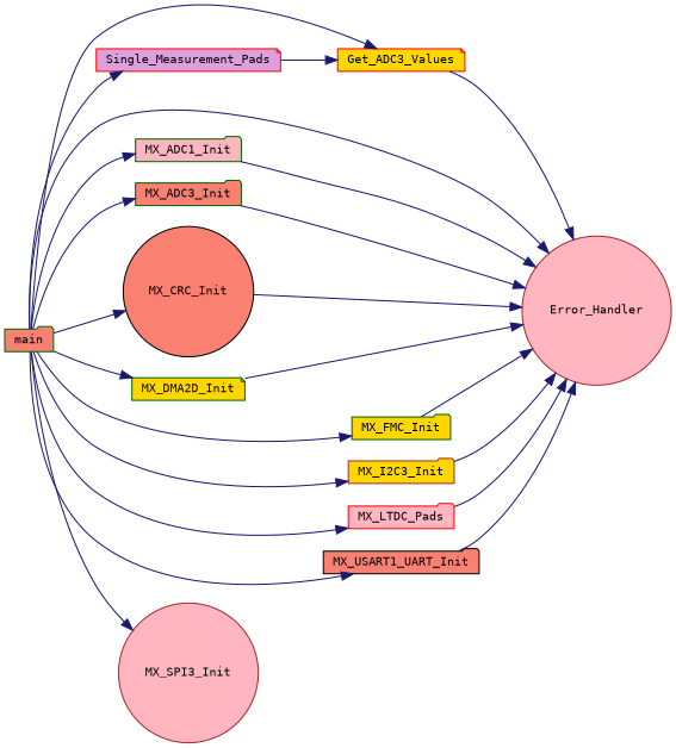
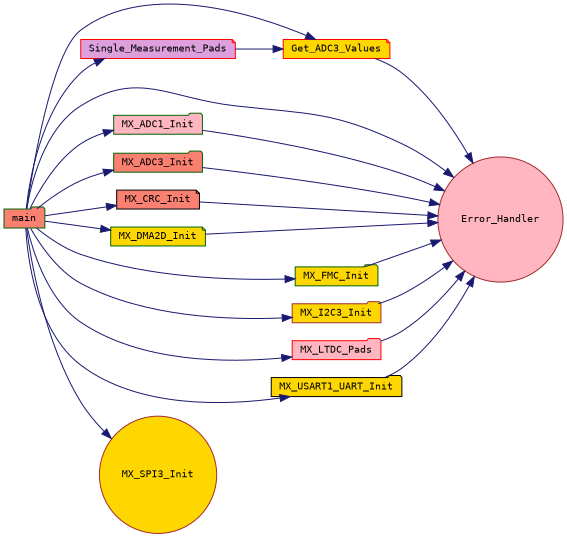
  digraph {
    fontname="DejaVu Sans Mono"
    rankdir=RL
    node [color=darkgreen fillcolor=gold fontname="DejaVu Sans Mono" fontsize=10 shape=folder style=filled]
    edge [color=midnightblue dir=back fontname="DejaVu Sans Mono" fontsize=10 labelfontname=Helvetica labelfontsize=10 style=solid]
    n1 [color=brown fillcolor=lightpink fontcolor=black height=0.2 label=Error_Handler shape=circle width=0.4]
    n2 [color=red height=0.2 label=Get_ADC3_Values shape=note width=0.4]
    n3 [fillcolor=salmon height=0.2 label=main width=0.4]
    n4 [fillcolor=lightpink height=0.2 label=MX_ADC1_Init width=0.4]
    n5 [fillcolor=salmon height=0.2 label=MX_ADC3_Init width=0.4]
-   n6 [color=black fillcolor=salmon height=0.2 label=MX_CRC_Init shape=circle width=0.4]
+   n6 [color=black fillcolor=salmon height=0.2 label=MX_CRC_Init shape=note width=0.4]
    n7 [height=0.2 label=MX_DMA2D_Init shape=note width=0.4]
    n8 [height=0.2 label=MX_FMC_Init width=0.4]
    n9 [color=brown height=0.2 label=MX_I2C3_Init width=0.4]
    n10 [color=red fillcolor=lightpink height=0.2 label=MX_LTDC_Pads width=0.4]
-   n11 [color=black fillcolor=salmon height=0.2 label=MX_USART1_UART_Init width=0.4]
+   n11 [color=black height=0.2 label=MX_USART1_UART_Init width=0.4]
    n12 [color=red fillcolor=plum height=0.2 label=Single_Measurement_Pads shape=note width=0.4]
-   n13 [color=brown fillcolor=lightpink height=0.2 label=MX_SPI3_Init shape=circle width=0.4]
+   n13 [color=brown height=0.2 label=MX_SPI3_Init shape=circle width=0.4]
    n1 -> n2
    n1 -> n3
    n1 -> n4
    n1 -> n5
    n1 -> n6
    n1 -> n7
    n1 -> n8
    n1 -> n9
    n1 -> n10
    n1 -> n11
    n2 -> n3
    n2 -> n12
    n4 -> n3
    n5 -> n3
    n6 -> n3
    n7 -> n3
    n8 -> n3
    n9 -> n3
    n10 -> n3
    n11 -> n3
    n12 -> n3
    n13 -> n3
  }
